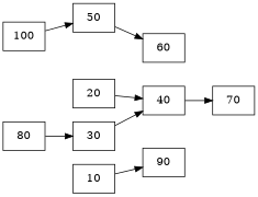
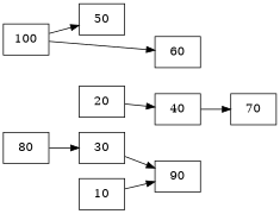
  digraph {
    fontname="DejaVu Serif"
    rankdir=LR
    node [fontname="DejaVu Serif" shape=record]
    edge [fontname="DejaVu Serif"]
    n1 [label=20]
    n2 [label=40]
    n3 [label=80]
    n4 [label=30]
    n5 [label=70]
    n6 [label=10]
    n7 [label=90]
    n8 [label=100]
    n9 [label=50]
    n10 [label=60]
    n1 -> n2
    n2 -> n5
    n3 -> n4
-   n4 -> n2
+   n4 -> n7
    n6 -> n7
    n8 -> n9
-   n9 -> n10
+   n8 -> n10
  }
